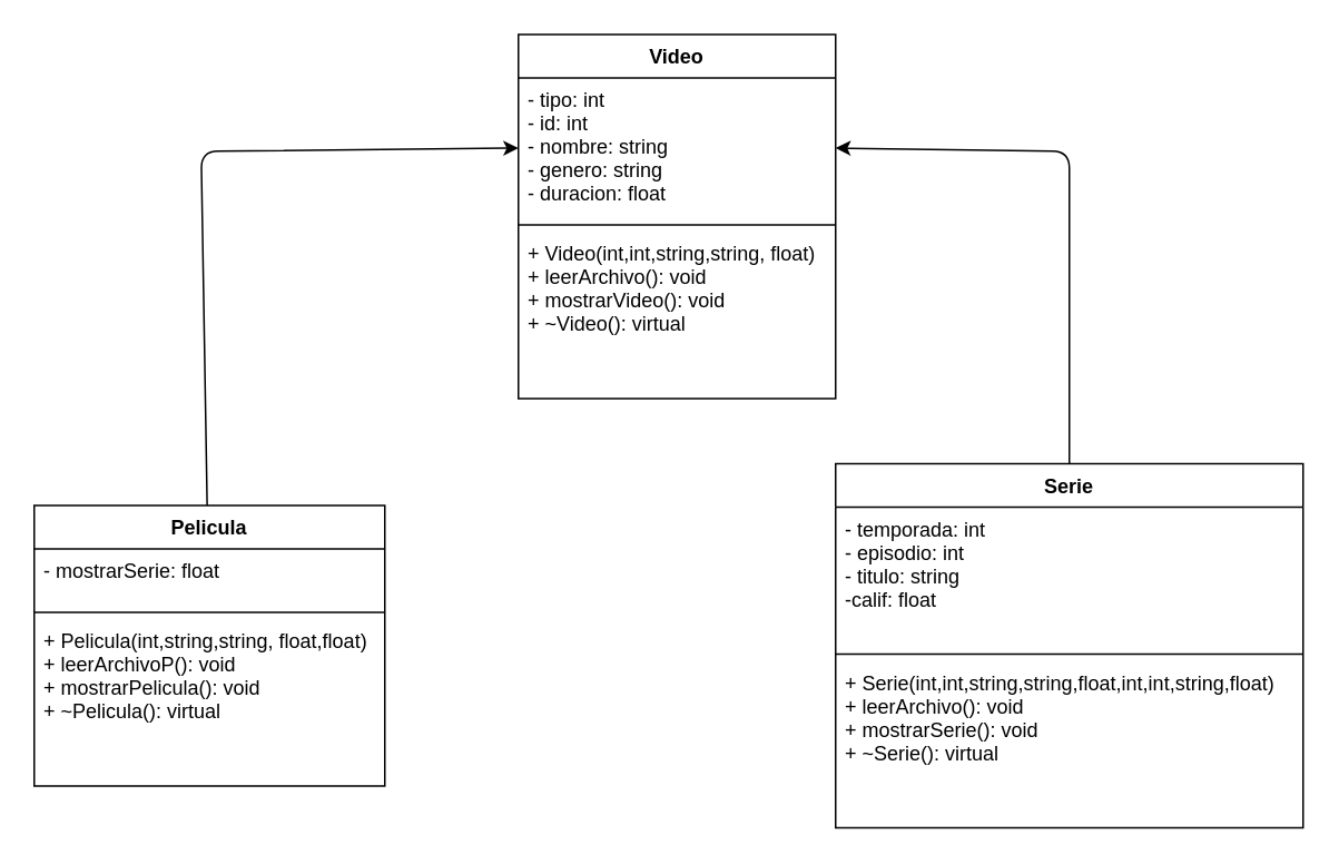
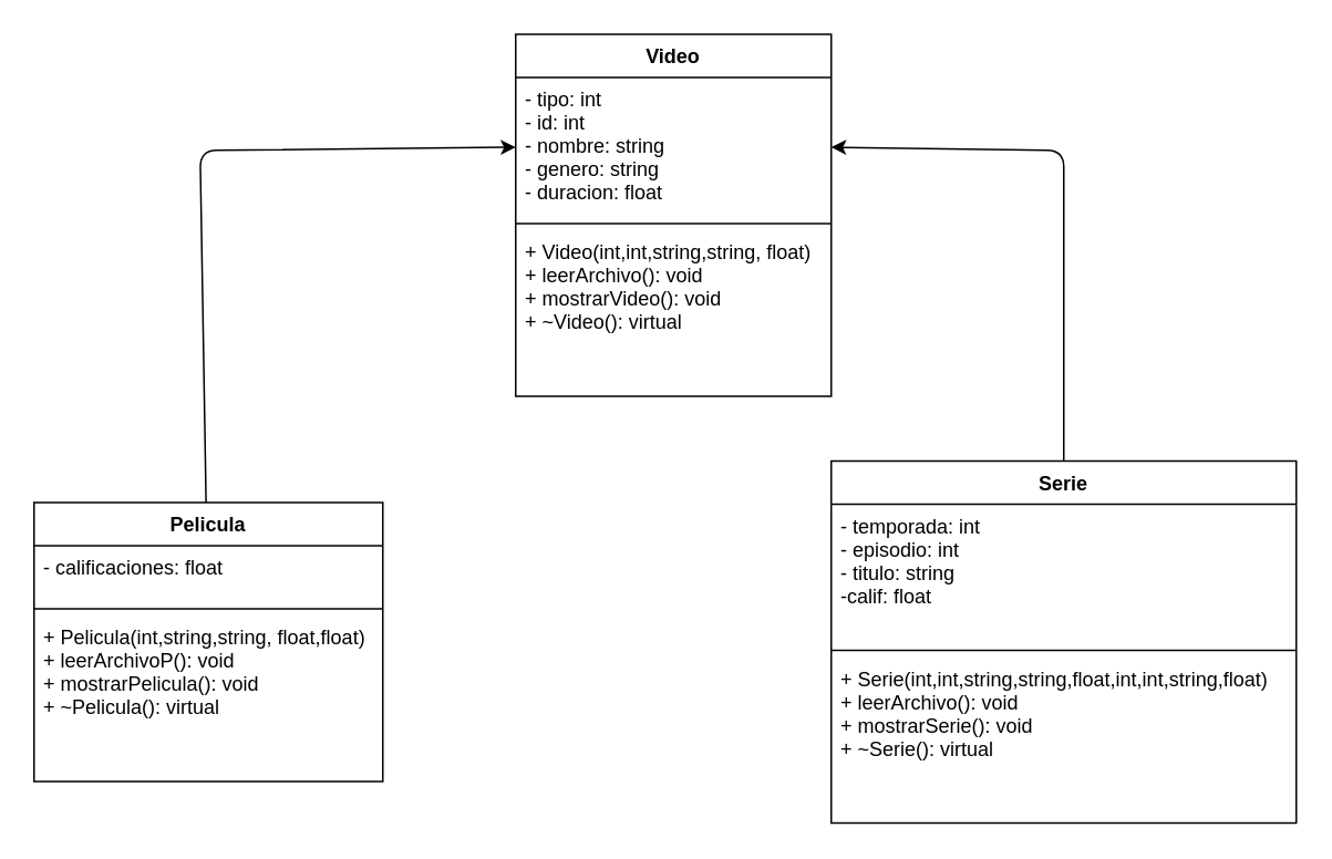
  <mxCell id="0" />
  <mxCell id="1" parent="0" />
  <mxCell id="2" value="Video" style="swimlane;fontStyle=1;align=center;verticalAlign=top;childLayout=stackLayout;horizontal=1;startSize=26;horizontalStack=0;resizeParent=1;resizeParentMax=0;resizeLast=0;collapsible=1;marginBottom=0;" vertex="1" parent="1"><mxGeometry x="310" y="20" width="190" height="218" as="geometry" /></mxCell>
  <mxCell id="3" value="- tipo: int&#10;- id: int&#10;- nombre: string&#10;- genero: string&#10;- duracion: float" style="text;strokeColor=none;fillColor=none;align=left;verticalAlign=top;spacingLeft=4;spacingRight=4;overflow=hidden;rotatable=0;points=[[0,0.5],[1,0.5]];portConstraint=eastwest;" vertex="1" parent="2"><mxGeometry y="26" width="190" height="84" as="geometry" /></mxCell>
  <mxCell id="4" value="" style="line;strokeWidth=1;fillColor=none;align=left;verticalAlign=middle;spacingTop=-1;spacingLeft=3;spacingRight=3;rotatable=0;labelPosition=right;points=[];portConstraint=eastwest;strokeColor=inherit;" vertex="1" parent="2"><mxGeometry y="110" width="190" height="8" as="geometry" /></mxCell>
  <mxCell id="5" value="+ Video(int,int,string,string, float)&#10;+ leerArchivo(): void&#10;+ mostrarVideo(): void&#10;+ ~Video(): virtual" style="text;strokeColor=none;fillColor=none;align=left;verticalAlign=top;spacingLeft=4;spacingRight=4;overflow=hidden;rotatable=0;points=[[0,0.5],[1,0.5]];portConstraint=eastwest;" vertex="1" parent="2"><mxGeometry y="118" width="190" height="100" as="geometry" /></mxCell>
  <mxCell id="6" style="edgeStyle=none;html=1;entryX=0;entryY=0.5;entryDx=0;entryDy=0;" edge="1" parent="1" source="7" target="3"><mxGeometry relative="1" as="geometry"><mxPoint x="120" y="70" as="targetPoint" /><Array as="points"><mxPoint x="120" y="90" /></Array></mxGeometry></mxCell>
  <mxCell id="7" value="Pelicula" style="swimlane;fontStyle=1;align=center;verticalAlign=top;childLayout=stackLayout;horizontal=1;startSize=26;horizontalStack=0;resizeParent=1;resizeParentMax=0;resizeLast=0;collapsible=1;marginBottom=0;" vertex="1" parent="1"><mxGeometry x="20" y="302" width="210" height="168" as="geometry" /></mxCell>
- <mxCell id="8" value="- mostrarSerie: float" style="text;strokeColor=none;fillColor=none;align=left;verticalAlign=top;spacingLeft=4;spacingRight=4;overflow=hidden;rotatable=0;points=[[0,0.5],[1,0.5]];portConstraint=eastwest;" vertex="1" parent="7"><mxGeometry y="26" width="210" height="34" as="geometry" /></mxCell>
+ <mxCell id="8" value="- calificaciones: float" style="text;strokeColor=none;fillColor=none;align=left;verticalAlign=top;spacingLeft=4;spacingRight=4;overflow=hidden;rotatable=0;points=[[0,0.5],[1,0.5]];portConstraint=eastwest;" vertex="1" parent="7"><mxGeometry y="26" width="210" height="34" as="geometry" /></mxCell>
  <mxCell id="9" value="" style="line;strokeWidth=1;fillColor=none;align=left;verticalAlign=middle;spacingTop=-1;spacingLeft=3;spacingRight=3;rotatable=0;labelPosition=right;points=[];portConstraint=eastwest;strokeColor=inherit;" vertex="1" parent="7"><mxGeometry y="60" width="210" height="8" as="geometry" /></mxCell>
  <mxCell id="10" value="+ Pelicula(int,string,string, float,float)&#10;+ leerArchivoP(): void&#10;+ mostrarPelicula(): void&#10;+ ~Pelicula(): virtual" style="text;strokeColor=none;fillColor=none;align=left;verticalAlign=top;spacingLeft=4;spacingRight=4;overflow=hidden;rotatable=0;points=[[0,0.5],[1,0.5]];portConstraint=eastwest;" vertex="1" parent="7"><mxGeometry y="68" width="210" height="100" as="geometry" /></mxCell>
  <mxCell id="11" style="edgeStyle=none;html=1;entryX=1;entryY=0.5;entryDx=0;entryDy=0;" edge="1" parent="1" source="12" target="3"><mxGeometry relative="1" as="geometry"><Array as="points"><mxPoint x="640" y="90" /></Array></mxGeometry></mxCell>
  <mxCell id="12" value="Serie" style="swimlane;fontStyle=1;align=center;verticalAlign=top;childLayout=stackLayout;horizontal=1;startSize=26;horizontalStack=0;resizeParent=1;resizeParentMax=0;resizeLast=0;collapsible=1;marginBottom=0;" vertex="1" parent="1"><mxGeometry x="500" y="277" width="280" height="218" as="geometry" /></mxCell>
  <mxCell id="13" value="- temporada: int&#10;- episodio: int&#10;- titulo: string&#10;-calif: float" style="text;strokeColor=none;fillColor=none;align=left;verticalAlign=top;spacingLeft=4;spacingRight=4;overflow=hidden;rotatable=0;points=[[0,0.5],[1,0.5]];portConstraint=eastwest;" vertex="1" parent="12"><mxGeometry y="26" width="280" height="84" as="geometry" /></mxCell>
  <mxCell id="14" value="" style="line;strokeWidth=1;fillColor=none;align=left;verticalAlign=middle;spacingTop=-1;spacingLeft=3;spacingRight=3;rotatable=0;labelPosition=right;points=[];portConstraint=eastwest;strokeColor=inherit;" vertex="1" parent="12"><mxGeometry y="110" width="280" height="8" as="geometry" /></mxCell>
  <mxCell id="15" value="+ Serie(int,int,string,string,float,int,int,string,float)&#10;+ leerArchivo(): void&#10;+ mostrarSerie(): void&#10;+ ~Serie(): virtual" style="text;strokeColor=none;fillColor=none;align=left;verticalAlign=top;spacingLeft=4;spacingRight=4;overflow=hidden;rotatable=0;points=[[0,0.5],[1,0.5]];portConstraint=eastwest;" vertex="1" parent="12"><mxGeometry y="118" width="280" height="100" as="geometry" /></mxCell>
